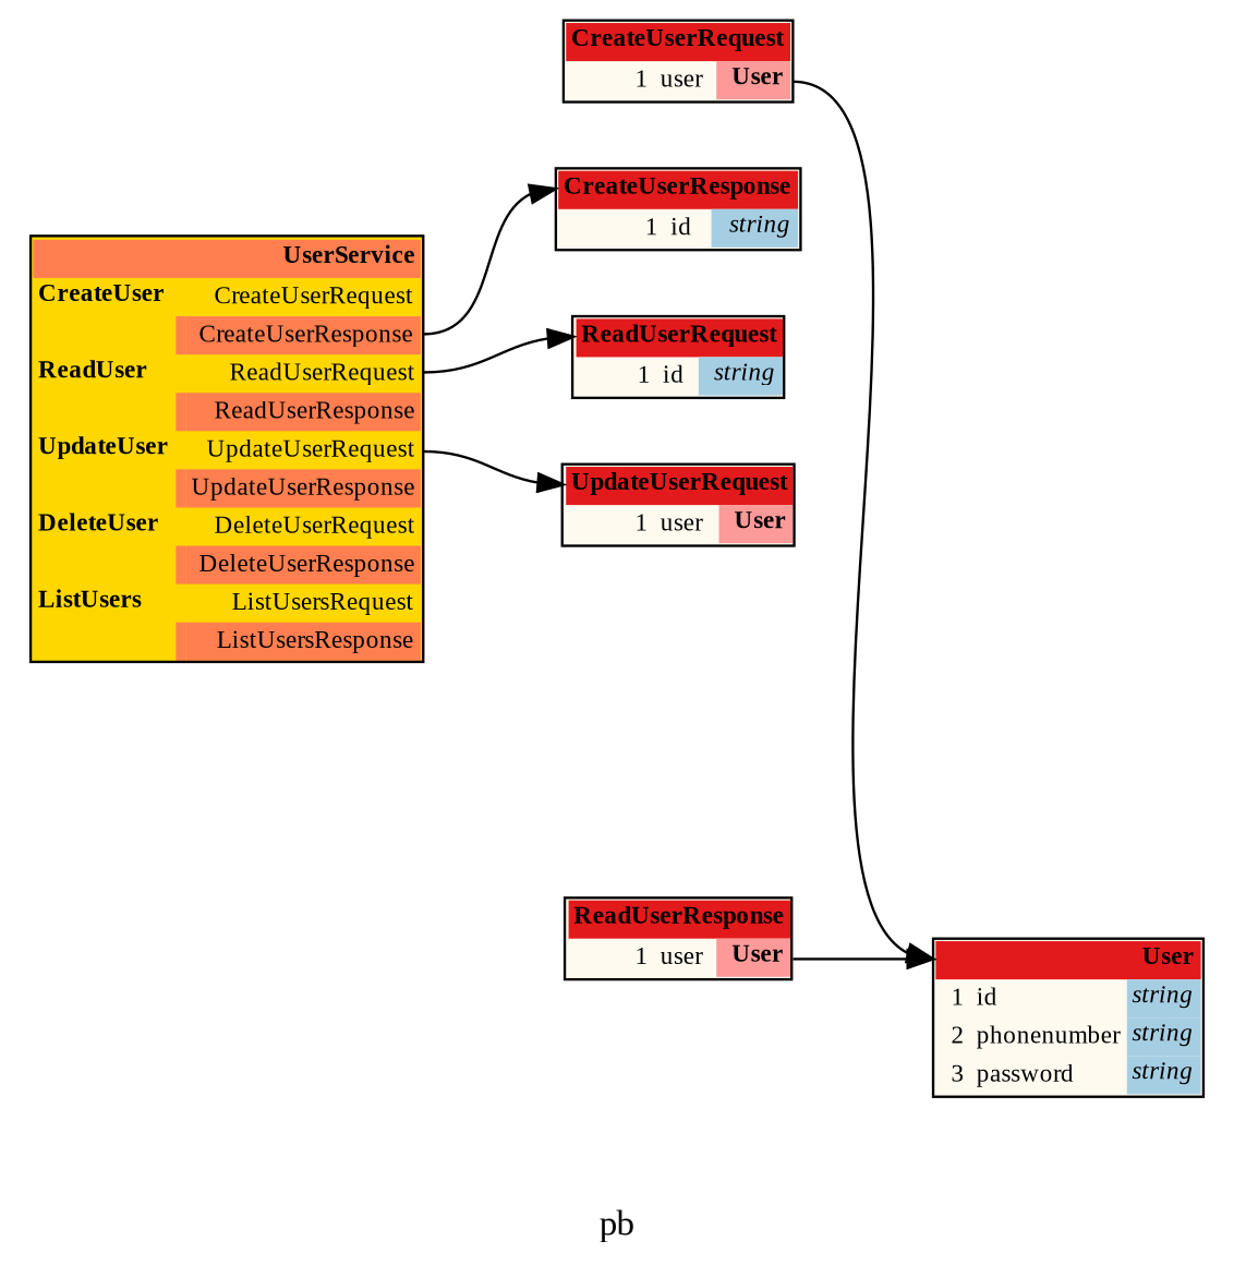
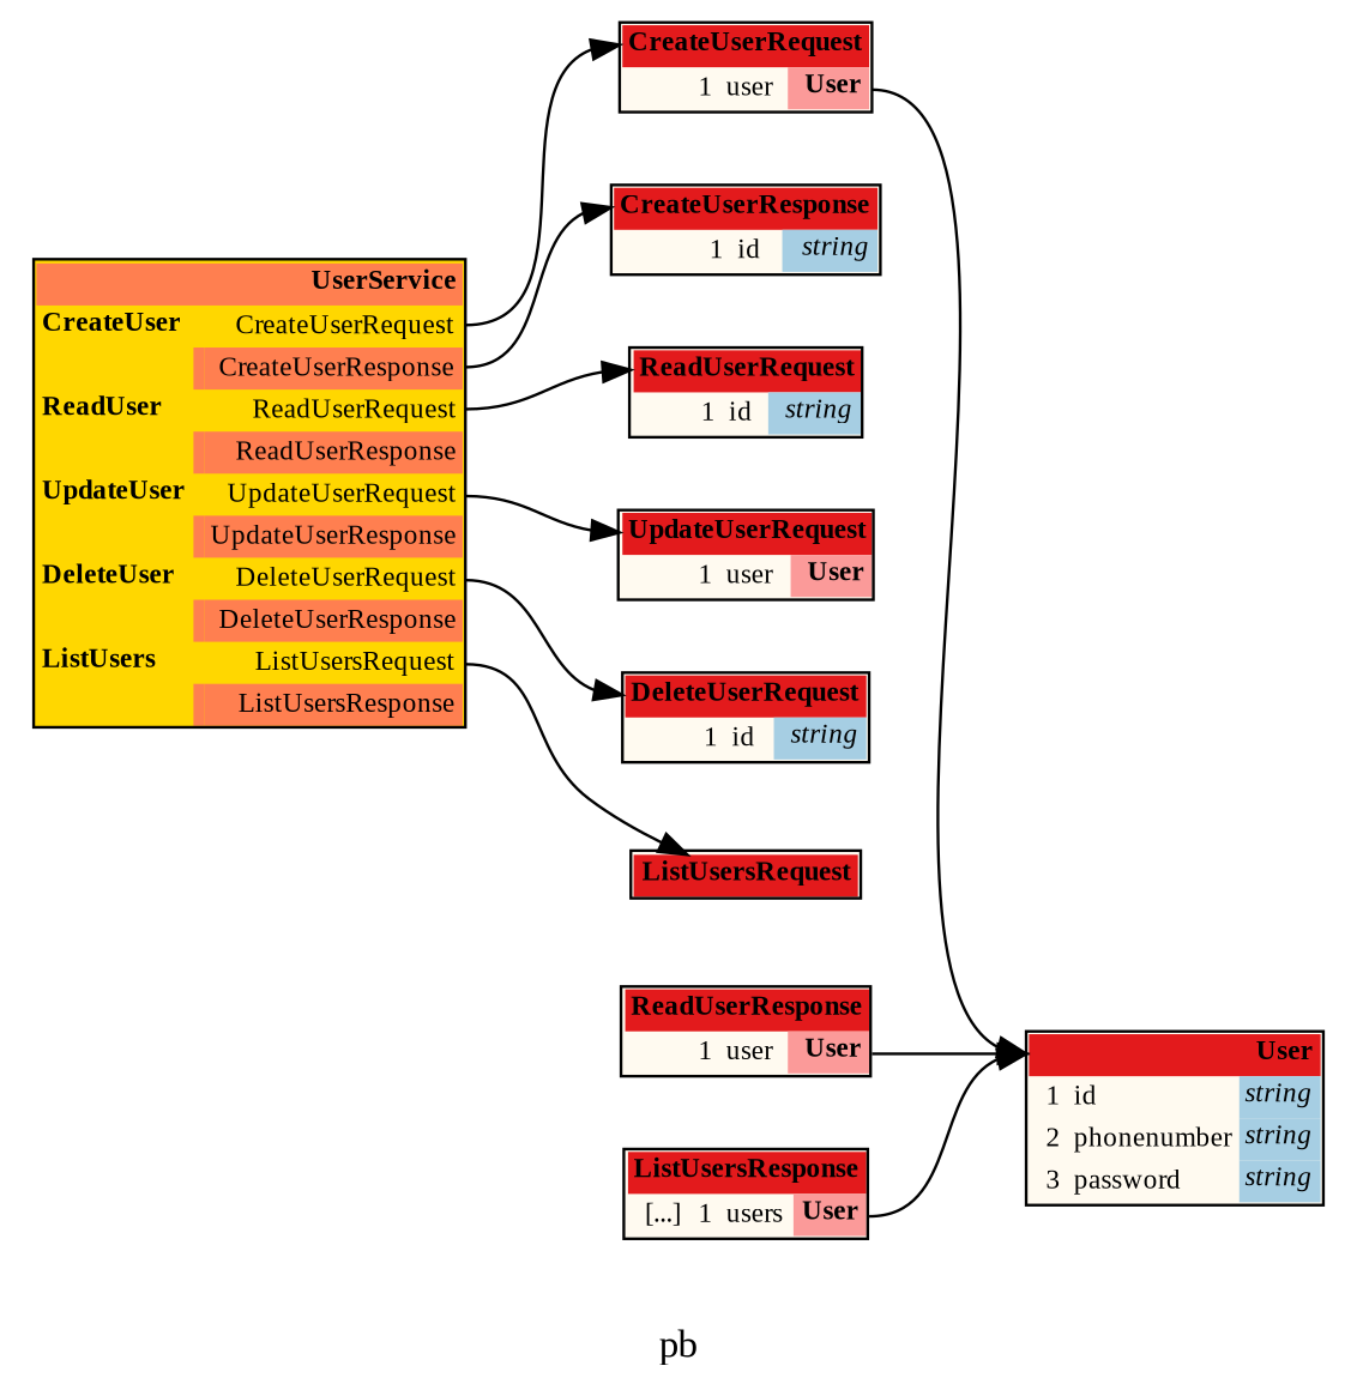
  digraph {
    fontname="Liberation Serif"
    label=pb
    rankdir=LR
    node [fontname="Liberation Serif" fontsize=10 shape=plaintext]
    edge [color="#000000" fontname="Liberation Serif" headport=header tailport="pouser:e"]
+   n1 [label=<<TABLE BORDER="1" CELLBORDER="0" CELLSPACING="0" BGCOLOR="#fffaf0"><TR><TD COLSPAN="4" PORT="header" BGCOLOR="#e31a1c" ALIGN="right"><b>ListUsersRequest</b></TD></TR></TABLE>>]
    n2 [label=<<TABLE BORDER="1" CELLBORDER="0" CELLSPACING="0" BGCOLOR="#fffaf0"><TR><TD COLSPAN="4" PORT="header" BGCOLOR="#e31a1c" ALIGN="right"><b>ReadUserResponse</b></TD></TR><TR><TD ALIGN="right"></TD><TD ALIGN="right">1</TD><TD ALIGN="left">user</TD><TD BGCOLOR="#fb9a99" PORT="pouser" ALIGN="right"><b>User</b></TD></TR></TABLE>>]
    n3 [label=<<TABLE BORDER="1" CELLBORDER="0" CELLSPACING="0" BGCOLOR="#fffaf0"><TR><TD COLSPAN="4" PORT="header" BGCOLOR="#e31a1c" ALIGN="right"><b>User</b></TD></TR><TR><TD ALIGN="right"></TD><TD ALIGN="right">1</TD><TD ALIGN="left">id</TD><TD BGCOLOR="#a6cee3" PORT="poid" ALIGN="right" TITLE="string"><i>string</i></TD></TR><TR><TD ALIGN="right"></TD><TD ALIGN="right">2</TD><TD ALIGN="left">phonenumber</TD><TD BGCOLOR="#a6cee3" PORT="pophonenumber" ALIGN="right" TITLE="string"><i>string</i></TD></TR><TR><TD ALIGN="right"></TD><TD ALIGN="right">3</TD><TD ALIGN="left">password</TD><TD BGCOLOR="#a6cee3" PORT="popassword" ALIGN="right" TITLE="string"><i>string</i></TD></TR></TABLE>>]
    n4 [label=<<TABLE BORDER="1" CELLBORDER="0" CELLSPACING="0" BGCOLOR="#fffaf0"><TR><TD COLSPAN="4" PORT="header" BGCOLOR="#e31a1c" ALIGN="right"><b>UpdateUserRequest</b></TD></TR><TR><TD ALIGN="right"></TD><TD ALIGN="right">1</TD><TD ALIGN="left">user</TD><TD BGCOLOR="#fb9a99" PORT="pouser" ALIGN="right"><b>User</b></TD></TR></TABLE>>]
    n5 [label=<<TABLE BORDER="1" CELLBORDER="0" CELLSPACING="0" BGCOLOR="#ffd700"><TR><TD COLSPAN="3" PORT="header" BGCOLOR="#ff7f50" ALIGN="right"><b>UserService</b></TD></TR><TR><TD ALIGN="left"><b>CreateUser</b></TD><TD></TD><TD PORT="poCreateUser_request" ALIGN="right">CreateUserRequest</TD></TR><TR style="border-bottom: 1px solid red"><TD></TD><TD BGCOLOR="#ff7f50"></TD><TD PORT="poCreateUser_response" ALIGN="right" BGCOLOR="#ff7f50">CreateUserResponse</TD></TR><TR><TD ALIGN="left"><b>ReadUser</b></TD><TD></TD><TD PORT="poReadUser_request" ALIGN="right">ReadUserRequest</TD></TR><TR style="border-bottom: 1px solid red"><TD></TD><TD BGCOLOR="#ff7f50"></TD><TD PORT="poReadUser_response" ALIGN="right" BGCOLOR="#ff7f50">ReadUserResponse</TD></TR><TR><TD ALIGN="left"><b>UpdateUser</b></TD><TD></TD><TD PORT="poUpdateUser_request" ALIGN="right">UpdateUserRequest</TD></TR><TR style="border-bottom: 1px solid red"><TD></TD><TD BGCOLOR="#ff7f50"></TD><TD PORT="poUpdateUser_response" ALIGN="right" BGCOLOR="#ff7f50">UpdateUserResponse</TD></TR><TR><TD ALIGN="left"><b>DeleteUser</b></TD><TD></TD><TD PORT="poDeleteUser_request" ALIGN="right">DeleteUserRequest</TD></TR><TR style="border-bottom: 1px solid red"><TD></TD><TD BGCOLOR="#ff7f50"></TD><TD PORT="poDeleteUser_response" ALIGN="right" BGCOLOR="#ff7f50">DeleteUserResponse</TD></TR><TR><TD ALIGN="left"><b>ListUsers</b></TD><TD></TD><TD PORT="poListUsers_request" ALIGN="right">ListUsersRequest</TD></TR><TR style="border-bottom: 1px solid red"><TD></TD><TD BGCOLOR="#ff7f50"></TD><TD PORT="poListUsers_response" ALIGN="right" BGCOLOR="#ff7f50">ListUsersResponse</TD></TR></TABLE>>]
    n6 [label=<<TABLE BORDER="1" CELLBORDER="0" CELLSPACING="0" BGCOLOR="#fffaf0"><TR><TD COLSPAN="4" PORT="header" BGCOLOR="#e31a1c" ALIGN="right"><b>ReadUserRequest</b></TD></TR><TR><TD ALIGN="right"></TD><TD ALIGN="right">1</TD><TD ALIGN="left">id</TD><TD BGCOLOR="#a6cee3" PORT="poid" ALIGN="right" TITLE="string"><i>string</i></TD></TR></TABLE>>]
    n7 [label=<<TABLE BORDER="1" CELLBORDER="0" CELLSPACING="0" BGCOLOR="#fffaf0"><TR><TD COLSPAN="4" PORT="header" BGCOLOR="#e31a1c" ALIGN="right"><b>CreateUserRequest</b></TD></TR><TR><TD ALIGN="right"></TD><TD ALIGN="right">1</TD><TD ALIGN="left">user</TD><TD BGCOLOR="#fb9a99" PORT="pouser" ALIGN="right"><b>User</b></TD></TR></TABLE>>]
    n8 [label=<<TABLE BORDER="1" CELLBORDER="0" CELLSPACING="0" BGCOLOR="#fffaf0"><TR><TD COLSPAN="4" PORT="header" BGCOLOR="#e31a1c" ALIGN="right"><b>CreateUserResponse</b></TD></TR><TR><TD ALIGN="right"></TD><TD ALIGN="right">1</TD><TD ALIGN="left">id</TD><TD BGCOLOR="#a6cee3" PORT="poid" ALIGN="right" TITLE="string"><i>string</i></TD></TR></TABLE>>]
+   n9 [label=<<TABLE BORDER="1" CELLBORDER="0" CELLSPACING="0" BGCOLOR="#fffaf0"><TR><TD COLSPAN="4" PORT="header" BGCOLOR="#e31a1c" ALIGN="right"><b>DeleteUserRequest</b></TD></TR><TR><TD ALIGN="right"></TD><TD ALIGN="right">1</TD><TD ALIGN="left">id</TD><TD BGCOLOR="#a6cee3" PORT="poid" ALIGN="right" TITLE="string"><i>string</i></TD></TR></TABLE>>]
+   n10 [label=<<TABLE BORDER="1" CELLBORDER="0" CELLSPACING="0" BGCOLOR="#fffaf0"><TR><TD COLSPAN="4" PORT="header" BGCOLOR="#e31a1c" ALIGN="right"><b>ListUsersResponse</b></TD></TR><TR><TD ALIGN="right">[...]</TD><TD ALIGN="right">1</TD><TD ALIGN="left">users</TD><TD BGCOLOR="#fb9a99" PORT="pousers" ALIGN="right"><b>User</b></TD></TR></TABLE>>]
    n2 -> n3
+   n5 -> n1 [tailport="poListUsers_request:e"]
    n5 -> n4 [tailport="poUpdateUser_request:e"]
    n5 -> n6 [tailport="poReadUser_request:e"]
+   n5 -> n7 [tailport="poCreateUser_request:e"]
    n5 -> n8 [tailport="poCreateUser_response:e"]
+   n5 -> n9 [tailport="poDeleteUser_request:e"]
    n7 -> n3
+   n10 -> n3 [tailport="pousers:e"]
  }
